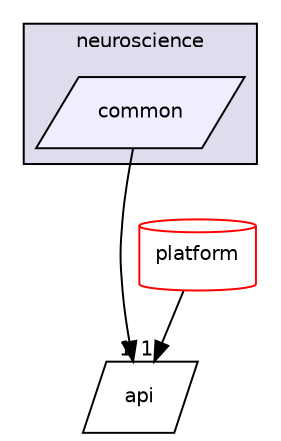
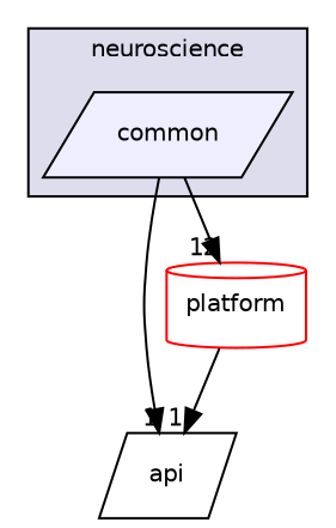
  digraph {
    compound=true
    node [fontname=Helvetica fontsize=10 shape=parallelogram style=filled]
    edge [headlabel=1 labeldistance=1.5 labelfontname=Helvetica labelfontsize=10]
    n1 [fillcolor="#eeeeff" label=common pencolor=black]
    n2 [label=api style=""]
    n3 [color=red fillcolor=white label=platform shape=cylinder]
    subgraph cluster_1 {
      bgcolor="#ddddee"
      fontname=Helvetica
      fontsize=10
      label=neuroscience
      pencolor=black
      n1
    }
    n1 -> n2
+   n1 -> n3 [headlabel=12]
    n3 -> n2
  }
